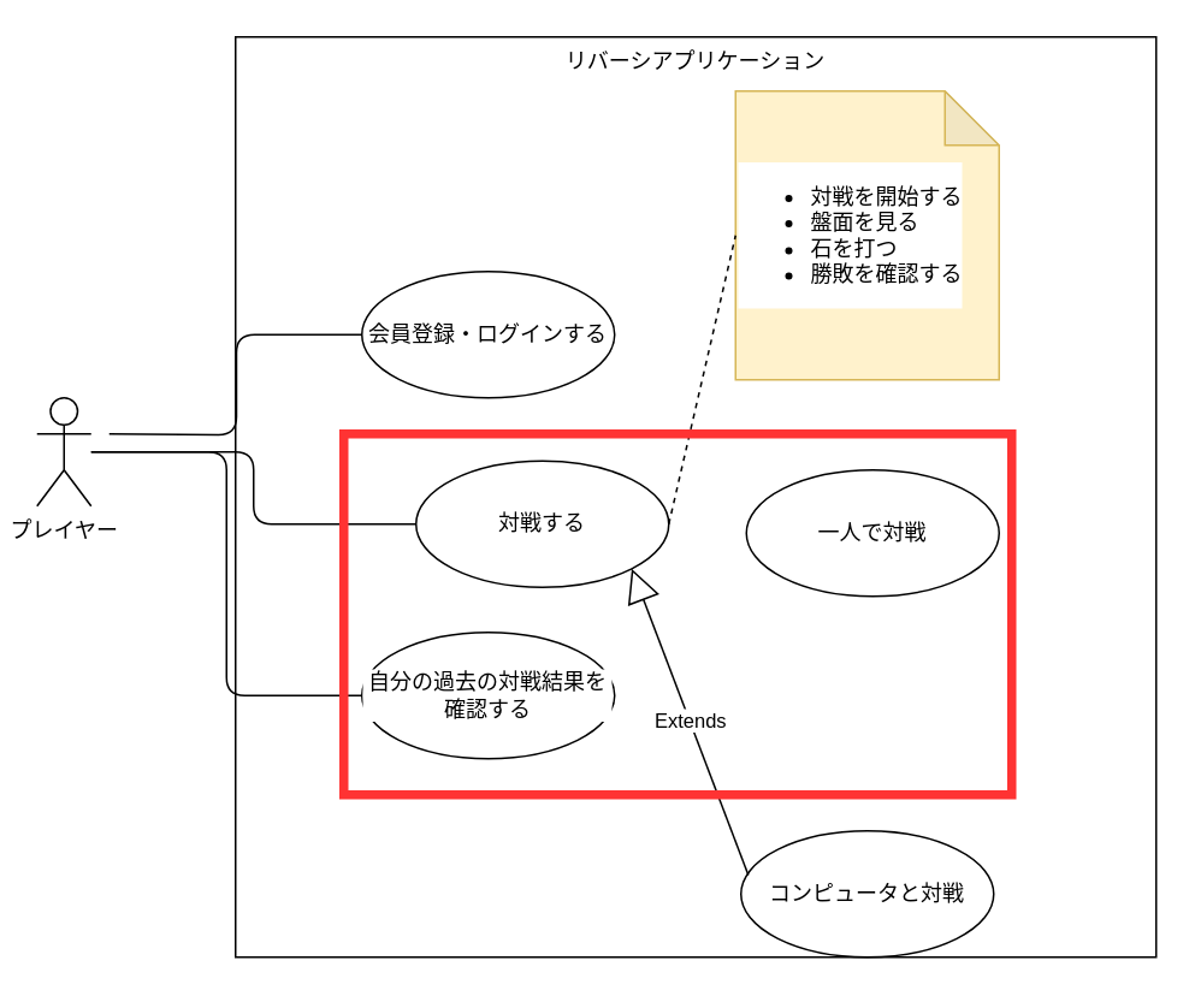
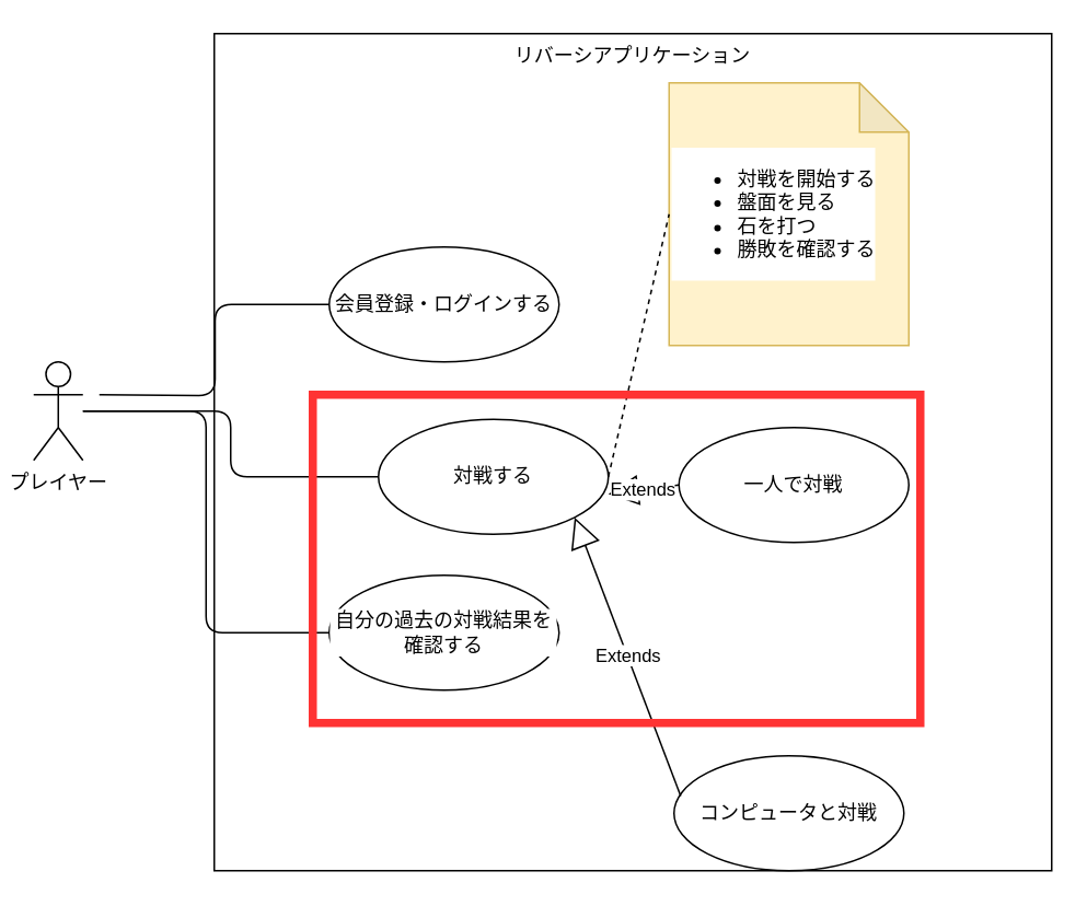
  <mxCell id="0" />
  <mxCell id="1" parent="0" />
  <mxCell id="2" value="リバーシアプリケーション" style="whiteSpace=wrap;html=1;aspect=fixed;verticalAlign=top;fillColor=none;" parent="1" vertex="1"><mxGeometry x="130" y="20" width="510" height="510" as="geometry" /></mxCell>
  <mxCell id="3" value="プレイヤー" style="shape=umlActor;verticalLabelPosition=bottom;verticalAlign=top;html=1;labelBackgroundColor=#ffffff;fillColor=none;" parent="1" vertex="1"><mxGeometry x="20" y="220" width="30" height="60" as="geometry" /></mxCell>
  <mxCell id="4" value="対戦する" style="ellipse;whiteSpace=wrap;html=1;labelBackgroundColor=#ffffff;fillColor=none;" parent="1" vertex="1"><mxGeometry x="230" y="255" width="140" height="70" as="geometry" /></mxCell>
  <mxCell id="5" value="" style="endArrow=none;html=1;edgeStyle=orthogonalEdgeStyle;entryX=0;entryY=0.5;entryDx=0;entryDy=0;" parent="1" source="3" target="4" edge="1"><mxGeometry relative="1" as="geometry"><mxPoint x="50" y="260" as="sourcePoint" /><mxPoint x="210" y="249.5" as="targetPoint" /></mxGeometry></mxCell>
  <mxCell id="6" value="&lt;ul&gt;&lt;li&gt;&lt;span style=&quot;&quot;&gt;対戦を開始する&lt;/span&gt;&lt;/li&gt;&lt;li&gt;&lt;span style=&quot;&quot;&gt;盤面を見る&lt;/span&gt;&lt;/li&gt;&lt;li&gt;&lt;span style=&quot;&quot;&gt;石を打つ&lt;/span&gt;&lt;/li&gt;&lt;li&gt;&lt;span style=&quot;&quot;&gt;勝敗を確認する&lt;/span&gt;&lt;/li&gt;&lt;/ul&gt;" style="shape=note;whiteSpace=wrap;html=1;backgroundOutline=1;darkOpacity=0.05;labelBackgroundColor=#FFFFFF;fillColor=#fff2cc;strokeColor=#d6b656;align=left;" parent="1" vertex="1"><mxGeometry x="407" y="50" width="146" height="160" as="geometry" /></mxCell>
  <mxCell id="7" value="" style="endArrow=none;dashed=1;html=1;entryX=0;entryY=0.5;entryDx=0;entryDy=0;entryPerimeter=0;exitX=1;exitY=0.5;exitDx=0;exitDy=0;" parent="1" source="4" target="6" edge="1"><mxGeometry width="50" height="50" relative="1" as="geometry"><mxPoint x="290" y="200" as="sourcePoint" /><mxPoint x="340" y="150" as="targetPoint" /></mxGeometry></mxCell>
  <mxCell id="8" value="会員登録・ログインする" style="ellipse;whiteSpace=wrap;html=1;labelBackgroundColor=#ffffff;fillColor=none;" parent="1" vertex="1"><mxGeometry x="200" y="150" width="140" height="70" as="geometry" /></mxCell>
  <mxCell id="9" value="自分の過去の対戦結果を確認する" style="ellipse;whiteSpace=wrap;html=1;labelBackgroundColor=#ffffff;fillColor=none;" parent="1" vertex="1"><mxGeometry x="200" y="350" width="140" height="70" as="geometry" /></mxCell>
  <mxCell id="10" value="" style="endArrow=none;html=1;edgeStyle=orthogonalEdgeStyle;entryX=0;entryY=0.5;entryDx=0;entryDy=0;" parent="1" target="8" edge="1"><mxGeometry relative="1" as="geometry"><mxPoint x="60" y="240" as="sourcePoint" /><mxPoint x="400" y="170" as="targetPoint" /></mxGeometry></mxCell>
  <mxCell id="11" value="" style="endArrow=none;html=1;edgeStyle=orthogonalEdgeStyle;entryX=0;entryY=0.5;entryDx=0;entryDy=0;" parent="1" source="3" target="9" edge="1"><mxGeometry relative="1" as="geometry"><mxPoint x="70" y="265" as="sourcePoint" /><mxPoint x="210" y="210" as="targetPoint" /></mxGeometry></mxCell>
+ <mxCell id="12" value="Extends" style="endArrow=block;endSize=16;endFill=0;html=1;exitX=0;exitY=0.5;exitDx=0;exitDy=0;entryX=1;entryY=0.65;entryDx=0;entryDy=0;entryPerimeter=0;" parent="1" source="13" target="4" edge="1"><mxGeometry width="160" relative="1" as="geometry"><mxPoint x="260" y="330" as="sourcePoint" /><mxPoint x="330" y="290" as="targetPoint" /></mxGeometry></mxCell>
  <mxCell id="13" value="一人で対戦" style="ellipse;whiteSpace=wrap;html=1;labelBackgroundColor=#FFFFFF;fillColor=none;" parent="1" vertex="1"><mxGeometry x="413" y="260" width="140" height="70" as="geometry" /></mxCell>
  <mxCell id="14" value="コンピュータと対戦" style="ellipse;whiteSpace=wrap;html=1;labelBackgroundColor=#FFFFFF;fillColor=none;" parent="1" vertex="1"><mxGeometry x="410" y="460" width="140" height="70" as="geometry" /></mxCell>
  <mxCell id="15" value="Extends" style="endArrow=block;endSize=16;endFill=0;html=1;exitX=0.029;exitY=0.35;exitDx=0;exitDy=0;exitPerimeter=0;entryX=1;entryY=1;entryDx=0;entryDy=0;" parent="1" source="14" target="4" edge="1"><mxGeometry width="160" relative="1" as="geometry"><mxPoint x="322.5" y="320" as="sourcePoint" /><mxPoint x="390.003" y="376.781" as="targetPoint" /></mxGeometry></mxCell>
  <mxCell id="16" value="" style="rounded=0;whiteSpace=wrap;html=1;labelBackgroundColor=#FFFFFF;fillColor=none;strokeColor=#FF3333;strokeWidth=5;" parent="1" vertex="1"><mxGeometry x="190" y="240" width="370" height="200" as="geometry" /></mxCell>
